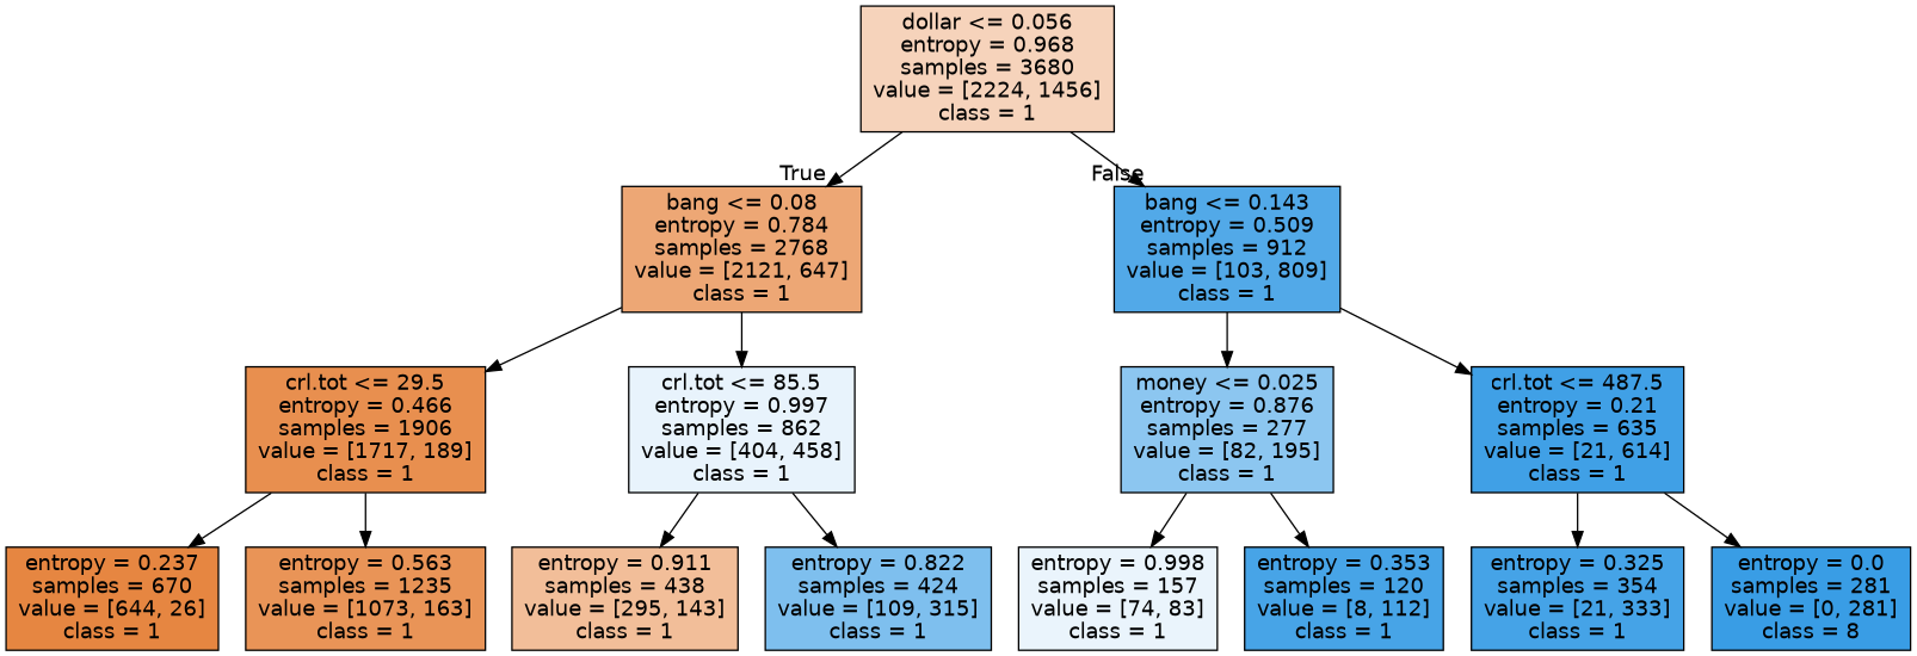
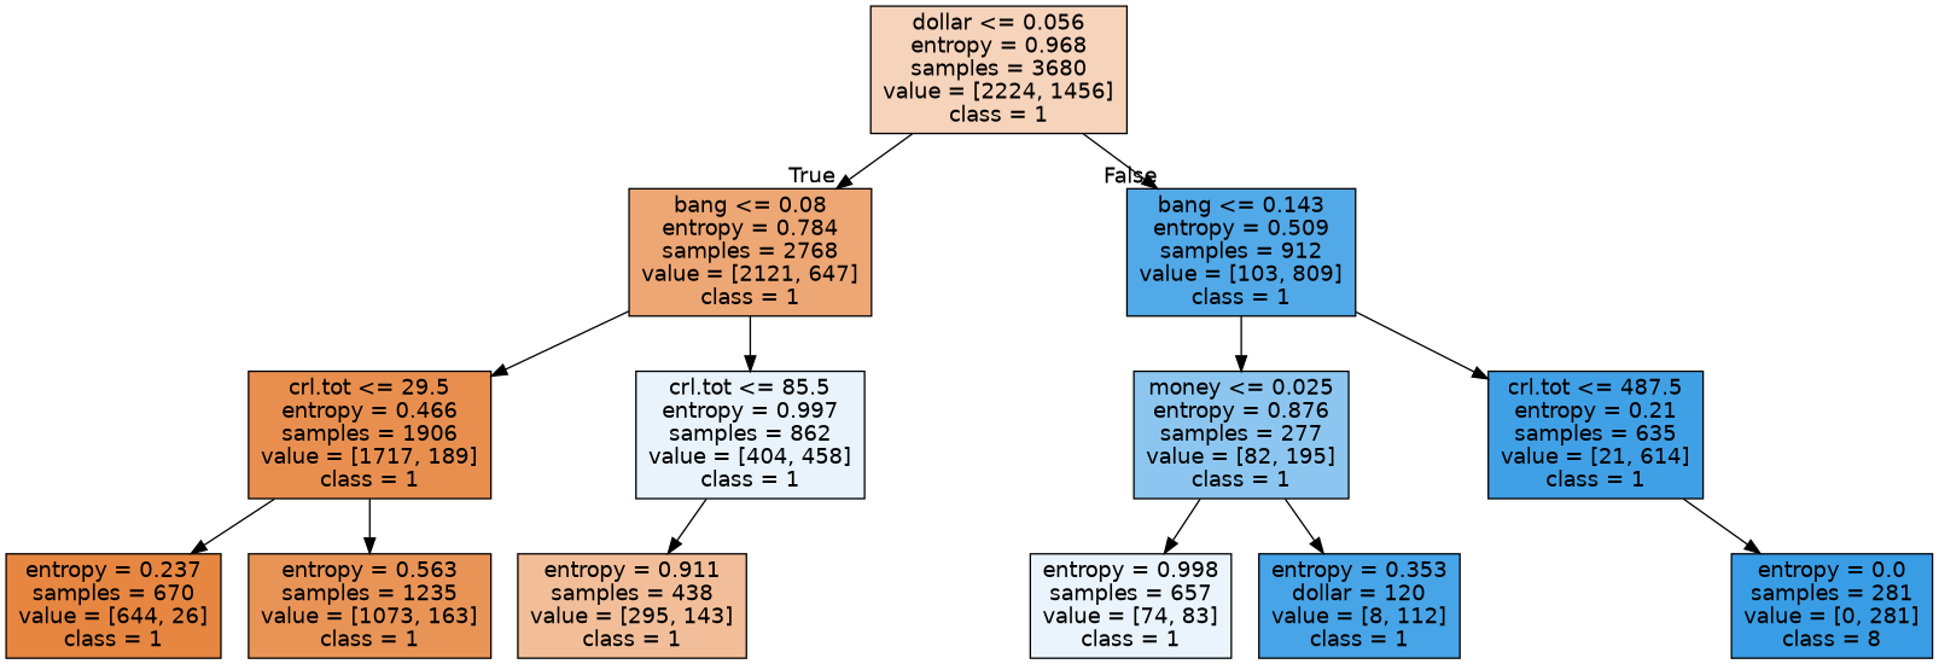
  digraph {
    node [color=black fontname=helvetica shape=box style=filled]
    edge [fontname=helvetica]
    n1 [fillcolor="#f6d3bb" label="dollar <= 0.056\nentropy = 0.968\nsamples = 3680\nvalue = [2224, 1456]\nclass = 1"]
    n2 [fillcolor="#eda775" label="bang <= 0.08\nentropy = 0.784\nsamples = 2768\nvalue = [2121, 647]\nclass = 1"]
    n3 [fillcolor="#52a9e8" label="bang <= 0.143\nentropy = 0.509\nsamples = 912\nvalue = [103, 809]\nclass = 1"]
    n4 [fillcolor="#e88f4f" label="crl.tot <= 29.5\nentropy = 0.466\nsamples = 1906\nvalue = [1717, 189]\nclass = 1"]
    n5 [fillcolor="#e8f3fc" label="crl.tot <= 85.5\nentropy = 0.997\nsamples = 862\nvalue = [404, 458]\nclass = 1"]
    n6 [fillcolor="#8cc6f0" label="money <= 0.025\nentropy = 0.876\nsamples = 277\nvalue = [82, 195]\nclass = 1"]
    n7 [fillcolor="#40a0e6" label="crl.tot <= 487.5\nentropy = 0.21\nsamples = 635\nvalue = [21, 614]\nclass = 1"]
    n8 [fillcolor="#e68641" label="entropy = 0.237\nsamples = 670\nvalue = [644, 26]\nclass = 1"]
    n9 [fillcolor="#e99457" label="entropy = 0.563\nsamples = 1235\nvalue = [1073, 163]\nclass = 1"]
    n10 [fillcolor="#f2be99" label="entropy = 0.911\nsamples = 438\nvalue = [295, 143]\nclass = 1"]
-   n11 [fillcolor="#7ebfee" label="entropy = 0.822\nsamples = 424\nvalue = [109, 315]\nclass = 1"]
-   n12 [fillcolor="#eaf4fc" label="entropy = 0.998\nsamples = 157\nvalue = [74, 83]\nclass = 1"]
-   n13 [fillcolor="#47a4e7" label="entropy = 0.353\nsamples = 120\nvalue = [8, 112]\nclass = 1"]
-   n14 [fillcolor="#45a3e7" label="entropy = 0.325\nsamples = 354\nvalue = [21, 333]\nclass = 1"]
+   n12 [fillcolor="#eaf4fc" label="entropy = 0.998\nsamples = 657\nvalue = [74, 83]\nclass = 1"]
+   n13 [fillcolor="#47a4e7" label="entropy = 0.353\ndollar = 120\nvalue = [8, 112]\nclass = 1"]
    n15 [fillcolor="#399de5" label="entropy = 0.0\nsamples = 281\nvalue = [0, 281]\nclass = 8"]
    n1 -> n2 [headlabel=True labelangle=45 labeldistance=2.5]
    n1 -> n3 [headlabel=False labelangle=-45 labeldistance=2.5]
    n2 -> n4
    n2 -> n5
    n3 -> n6
    n3 -> n7
    n4 -> n8
    n4 -> n9
    n5 -> n10
-   n5 -> n11
    n6 -> n12
    n6 -> n13
-   n7 -> n14
    n7 -> n15
  }
